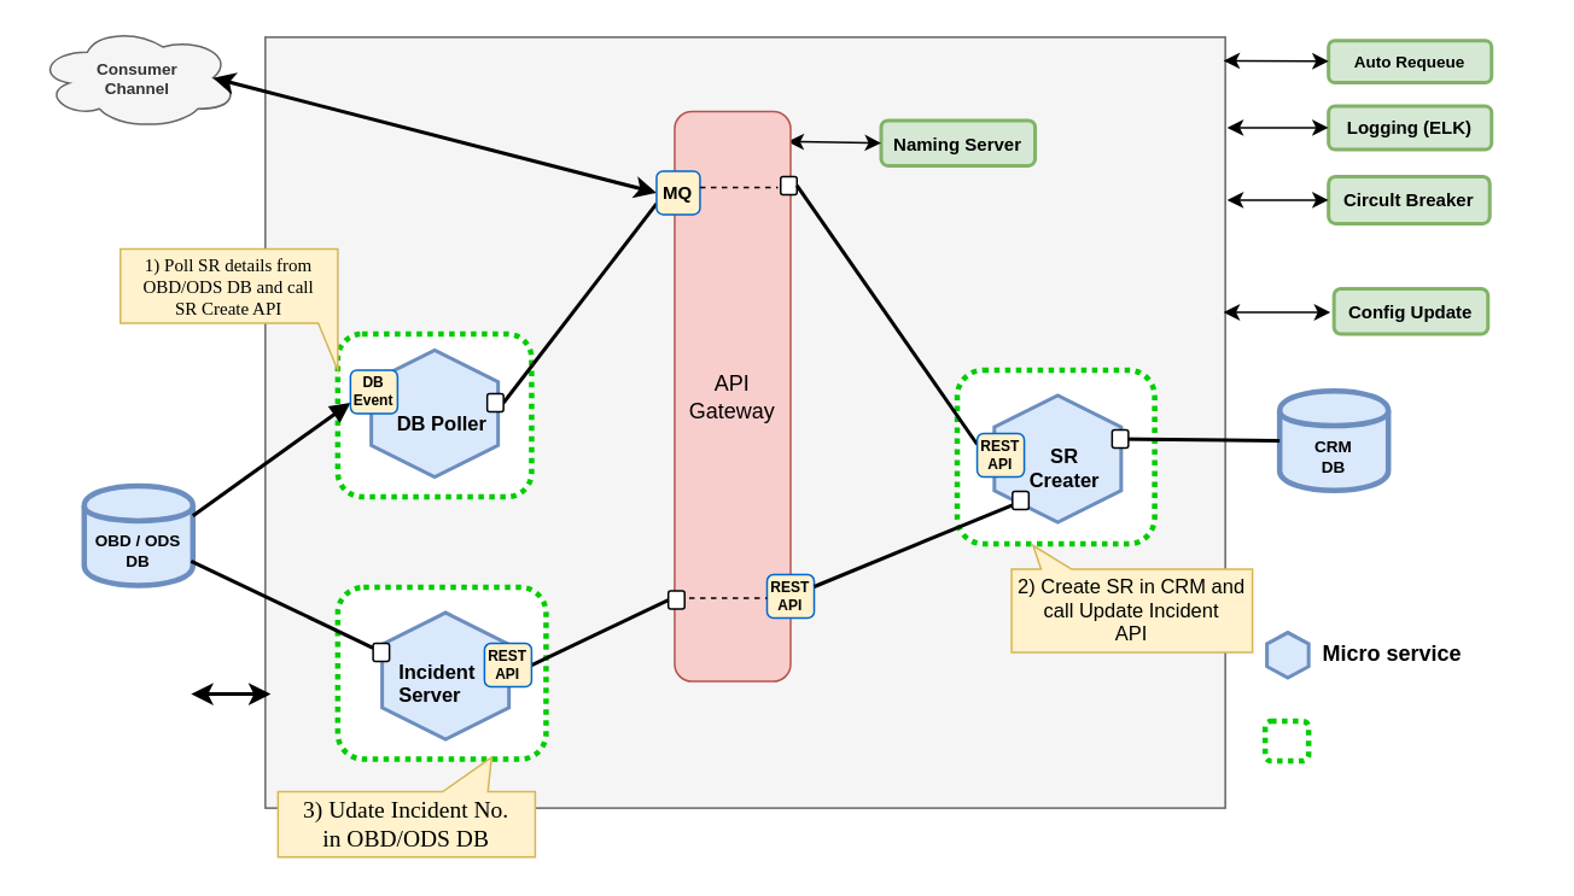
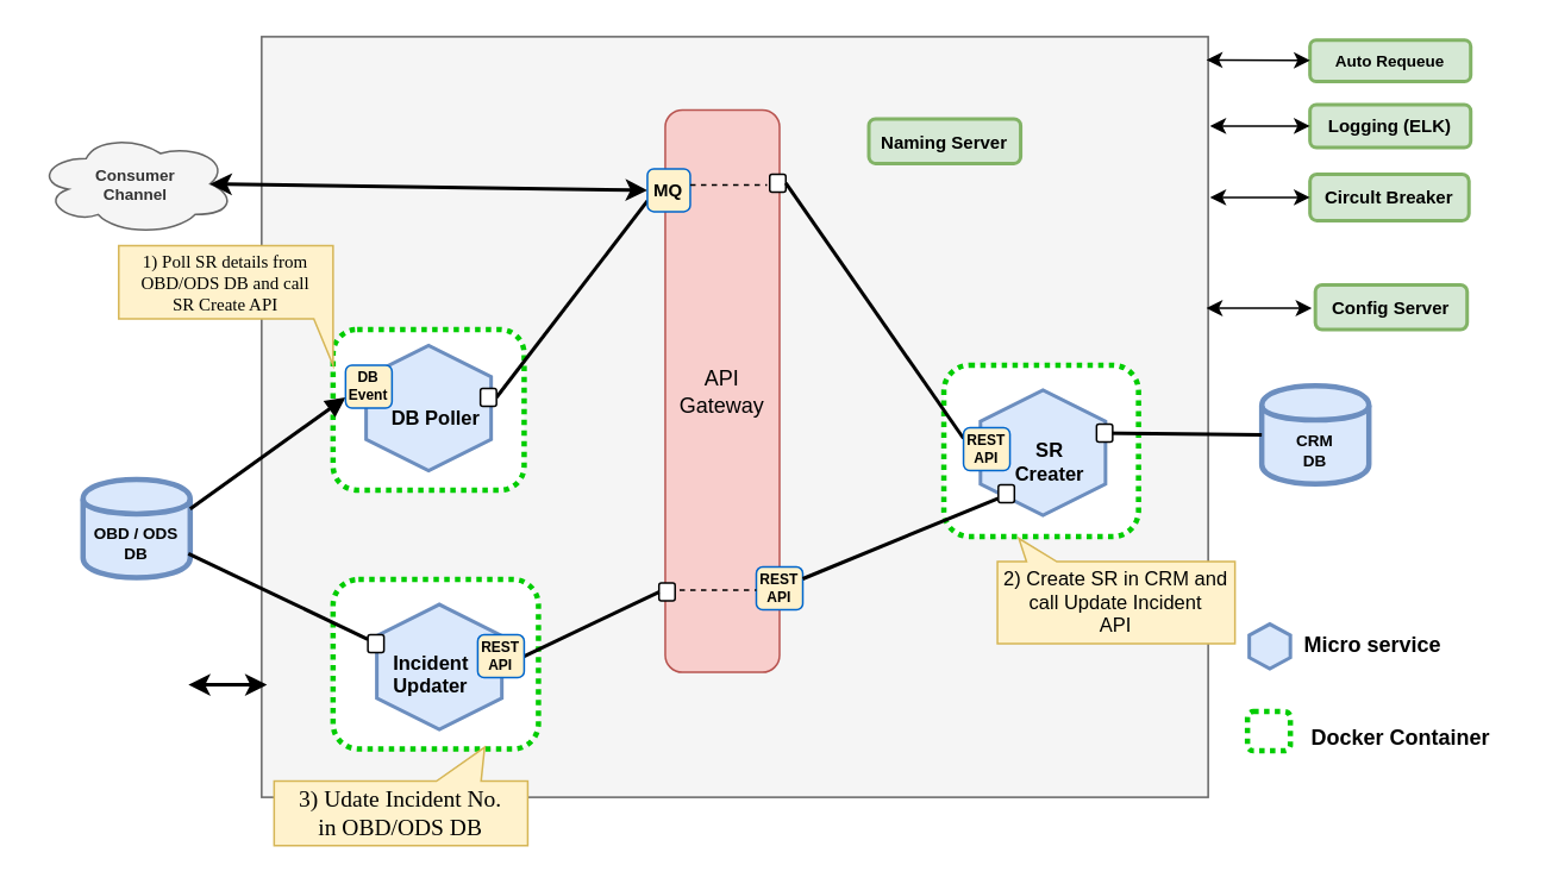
  <mxCell id="0" />
  <mxCell id="1" parent="0" />
  <mxCell id="2" value="" parent="1" vertex="1" style="rounded=0;whiteSpace=wrap;html=1;shadow=0;strokeColor=#666666;strokeWidth=1;fontFamily=Helvetica;fontSize=9;align=center;fillColor=#f5f5f5;fontColor=#333333;"><mxGeometry as="geometry" height="426" width="530" y="20" x="146" /></mxCell>
  <mxCell id="3" value="" parent="1" vertex="1" style="rounded=1;whiteSpace=wrap;html=1;shadow=0;strokeWidth=3;fontFamily=Helvetica;fontSize=9;align=center;dashed=1;dashPattern=1 1;strokeColor=#00CC00;"><mxGeometry as="geometry" height="96" width="109" y="204" x="528" /></mxCell>
  <mxCell id="4" value="" parent="1" vertex="1" style="rounded=1;whiteSpace=wrap;html=1;shadow=0;strokeWidth=3;fontFamily=Helvetica;fontSize=9;align=center;dashed=1;dashPattern=1 1;strokeColor=#00CC00;"><mxGeometry as="geometry" height="90" width="107" y="184" x="186" /></mxCell>
  <mxCell id="5" value="" parent="1" vertex="1" style="rounded=1;whiteSpace=wrap;html=1;shadow=0;strokeWidth=3;fontFamily=Helvetica;fontSize=9;align=center;dashed=1;dashPattern=1 1;strokeColor=#00CC00;"><mxGeometry as="geometry" height="95" width="115" y="324" x="186" /></mxCell>
  <mxCell id="6" value="&lt;div&gt;&lt;b&gt;OBD / ODS&lt;/b&gt;&lt;/div&gt;&lt;div&gt;&lt;b&gt;DB&lt;/b&gt;&lt;br&gt;&lt;/div&gt;" parent="1" vertex="1" style="shape=cylinder;whiteSpace=wrap;html=1;boundedLbl=1;backgroundOutline=1;rounded=1;shadow=0;fontFamily=Helvetica;fontSize=9;align=center;fillColor=#dae8fc;strokeColor=#6c8ebf;strokeWidth=3;"><mxGeometry as="geometry" height="55" width="60" y="268" x="46" /></mxCell>
  <mxCell id="7" value="&lt;b&gt;CRM &lt;br&gt;DB&lt;/b&gt;" parent="1" vertex="1" style="shape=cylinder;whiteSpace=wrap;html=1;boundedLbl=1;backgroundOutline=1;rounded=1;shadow=0;fontFamily=Helvetica;fontSize=9;align=center;fillColor=#dae8fc;strokeColor=#6c8ebf;strokeWidth=3;"><mxGeometry as="geometry" height="55" width="60" y="215.5" x="706" /></mxCell>
  <mxCell id="8" value="" parent="1" style="endArrow=block;html=1;fontFamily=Helvetica;fontSize=9;strokeWidth=2;entryX=0;entryY=0.75;entryDx=0;entryDy=0;exitX=1;exitY=0.3;exitDx=0;exitDy=0;" target="37" source="6" edge="1"><mxGeometry as="geometry" height="50" width="50" relative="1"><mxPoint as="sourcePoint" y="483" x="46" /><mxPoint as="targetPoint" y="231" x="193.003" /></mxGeometry></mxCell>
  <mxCell id="9" value="" parent="1" style="endArrow=none;html=1;fontFamily=Helvetica;fontSize=9;strokeWidth=2;exitX=1;exitY=0.7;exitDx=0;exitDy=0;entryX=0;entryY=0.25;entryDx=0;entryDy=0;" target="43" edge="1"><mxGeometry as="geometry" height="50" width="50" relative="1"><mxPoint as="sourcePoint" y="309.5" x="105" /><mxPoint as="targetPoint" y="356" x="200" /></mxGeometry></mxCell>
  <mxCell id="10" value="" parent="1" style="endArrow=none;html=1;fontFamily=Helvetica;fontSize=9;strokeWidth=2;entryX=0;entryY=0.5;entryDx=0;entryDy=0;exitX=0;exitY=0.5;exitDx=0;exitDy=0;" target="7" source="51" edge="1"><mxGeometry as="geometry" height="50" width="50" relative="1"><mxPoint as="sourcePoint" y="241.651" x="626" /><mxPoint as="targetPoint" y="244" x="697" /></mxGeometry></mxCell>
- <mxCell id="11" value="&lt;div&gt;&lt;b&gt;Consumer&lt;/b&gt;&lt;/div&gt;&lt;div&gt;&lt;b&gt;Channel&lt;/b&gt;&lt;br&gt;&lt;/div&gt;" parent="1" vertex="1" style="ellipse;shape=cloud;whiteSpace=wrap;html=1;rounded=1;shadow=0;strokeWidth=1;fontFamily=Helvetica;fontSize=9;align=center;fillColor=#f5f5f5;strokeColor=#666666;fontColor=#333333;"><mxGeometry x="20" y="14" as="geometry" height="57" width="111" /></mxCell>
+ <mxCell id="11" value="&lt;div&gt;&lt;b&gt;Consumer&lt;/b&gt;&lt;/div&gt;&lt;div&gt;&lt;b&gt;Channel&lt;/b&gt;&lt;br&gt;&lt;/div&gt;" parent="1" vertex="1" style="ellipse;shape=cloud;whiteSpace=wrap;html=1;rounded=1;shadow=0;strokeWidth=1;fontFamily=Helvetica;fontSize=9;align=center;fillColor=#f5f5f5;strokeColor=#666666;fontColor=#333333;"><mxGeometry as="geometry" height="57" width="111" y="74" x="20" /></mxCell>
  <mxCell id="12" value="" parent="1" style="endArrow=classic;startArrow=classic;html=1;strokeWidth=2;fontFamily=Helvetica;fontSize=9;exitX=0.875;exitY=0.5;exitDx=0;exitDy=0;exitPerimeter=0;entryX=0;entryY=0.5;entryDx=0;entryDy=0;" target="36" source="11" edge="1"><mxGeometry as="geometry" height="50" width="50" relative="1"><mxPoint as="sourcePoint" y="483" x="21" /><mxPoint as="targetPoint" y="68" x="199" /></mxGeometry></mxCell>
  <mxCell id="13" value="&lt;div&gt;&lt;font size=&quot;1&quot;&gt;&lt;b&gt;Logging&lt;/b&gt; &lt;/font&gt;&lt;font size=&quot;1&quot;&gt;&lt;b&gt;(ELK)&lt;/b&gt;&lt;br&gt;&lt;/font&gt;&lt;/div&gt;" parent="1" vertex="1" style="rounded=1;whiteSpace=wrap;html=1;shadow=0;strokeColor=#82b366;strokeWidth=2;fontFamily=Helvetica;fontSize=9;align=center;fillColor=#d5e8d4;"><mxGeometry as="geometry" height="24" width="90" y="58" x="733" /></mxCell>
  <mxCell id="14" value="&lt;b&gt;Auto Requeue&lt;/b&gt;" parent="1" vertex="1" style="rounded=1;whiteSpace=wrap;html=1;shadow=0;strokeColor=#82b366;strokeWidth=2;fontFamily=Helvetica;fontSize=9;align=center;fillColor=#d5e8d4;"><mxGeometry as="geometry" height="23" width="90" y="22" x="733" /></mxCell>
  <mxCell id="15" value="" parent="1" style="endArrow=classic;startArrow=classic;html=1;strokeWidth=1;fontFamily=Helvetica;fontSize=9;entryX=0;entryY=0.5;entryDx=0;entryDy=0;" target="13" edge="1"><mxGeometry as="geometry" height="50" width="50" relative="1"><mxPoint as="sourcePoint" y="70" x="677" /><mxPoint as="targetPoint" y="86" x="728" /></mxGeometry></mxCell>
  <mxCell id="16" value="" parent="1" style="endArrow=classic;startArrow=classic;html=1;strokeWidth=1;fontFamily=Helvetica;fontSize=9;" target="14" edge="1"><mxGeometry as="geometry" height="50" width="50" relative="1"><mxPoint as="sourcePoint" y="33" x="675" /><mxPoint as="targetPoint" y="40" x="730" /></mxGeometry></mxCell>
  <mxCell id="17" value="" parent="1" vertex="1" style="rounded=1;whiteSpace=wrap;html=1;shadow=0;strokeWidth=3;fontFamily=Helvetica;fontSize=9;align=center;dashed=1;dashPattern=1 1;strokeColor=#00CC00;"><mxGeometry as="geometry" height="22" width="24" y="398" x="698" /></mxCell>
  <mxCell id="18" value="&lt;font style=&quot;font-size: 12px&quot; face=&quot;Helvetica&quot;&gt;&lt;b&gt;Micro service&lt;/b&gt;&lt;/font&gt;" parent="1" vertex="1" style="text;html=1;resizable=0;points=[];autosize=1;align=left;verticalAlign=top;spacingTop=-4;fontSize=9;fontFamily=Helvetica;"><mxGeometry as="geometry" height="15" width="90" y="350.5" x="728" /></mxCell>
+ <mxCell id="19" value="&lt;font style=&quot;font-size: 12px&quot;&gt;&lt;b&gt;Docker Container&lt;/b&gt;&lt;/font&gt;" parent="1" vertex="1" style="text;html=1;resizable=0;points=[];autosize=1;align=left;verticalAlign=top;spacingTop=-4;fontSize=9;fontFamily=Helvetica;"><mxGeometry as="geometry" height="15" width="115" y="402.5" x="732" /></mxCell>
  <mxCell id="20" value="&lt;font style=&quot;font-size: 10px&quot;&gt;&lt;b&gt;Naming Server&lt;/b&gt;&lt;/font&gt;" parent="1" vertex="1" style="rounded=1;whiteSpace=wrap;html=1;shadow=0;strokeColor=#82b366;strokeWidth=2;fontFamily=Helvetica;fontSize=9;align=center;fillColor=#d5e8d4;"><mxGeometry as="geometry" height="25" width="85" y="66" x="486" /></mxCell>
- <mxCell id="21" value="" parent="1" style="endArrow=classic;startArrow=classic;html=1;strokeWidth=1;fontFamily=Helvetica;fontSize=9;entryX=0;entryY=0.5;entryDx=0;entryDy=0;exitX=0.974;exitY=0.053;exitDx=0;exitDy=0;exitPerimeter=0;" target="20" source="26" edge="1"><mxGeometry as="geometry" height="50" width="50" relative="1"><mxPoint as="sourcePoint" y="81" x="456" /><mxPoint as="targetPoint" y="80" x="507" /></mxGeometry></mxCell>
- <mxCell id="22" value="&lt;font size=&quot;1&quot;&gt;&lt;b&gt;Config Update&lt;/b&gt;&lt;/font&gt;" parent="1" vertex="1" style="rounded=1;whiteSpace=wrap;html=1;shadow=0;strokeColor=#82b366;strokeWidth=2;fontFamily=Helvetica;fontSize=9;align=center;fillColor=#d5e8d4;"><mxGeometry as="geometry" height="25" width="85" y="159" x="736" /></mxCell>
+ <mxCell id="22" value="&lt;font size=&quot;1&quot;&gt;&lt;b&gt;Config Server&lt;/b&gt;&lt;/font&gt;" parent="1" vertex="1" style="rounded=1;whiteSpace=wrap;html=1;shadow=0;strokeColor=#82b366;strokeWidth=2;fontFamily=Helvetica;fontSize=9;align=center;fillColor=#d5e8d4;"><mxGeometry as="geometry" height="25" width="85" y="159" x="736" /></mxCell>
  <mxCell id="23" value="" parent="1" style="endArrow=classic;startArrow=classic;html=1;strokeWidth=1;fontFamily=Helvetica;fontSize=9;entryX=0;entryY=0.5;entryDx=0;entryDy=0;" edge="1"><mxGeometry as="geometry" height="50" width="50" relative="1"><mxPoint as="sourcePoint" y="172" x="675" /><mxPoint as="targetPoint" y="172" x="734" /></mxGeometry></mxCell>
  <mxCell id="24" value="&lt;b style=&quot;font-size: 10px&quot;&gt;Circult Breaker&lt;/b&gt;" parent="1" vertex="1" style="rounded=1;whiteSpace=wrap;html=1;shadow=0;strokeColor=#82b366;strokeWidth=2;fontFamily=Helvetica;fontSize=9;align=center;fillColor=#d5e8d4;"><mxGeometry as="geometry" height="26" width="89" y="97" x="733" /></mxCell>
  <mxCell id="25" value="" parent="1" style="endArrow=classic;startArrow=classic;html=1;strokeWidth=2;fontFamily=Helvetica;fontSize=9;" edge="1"><mxGeometry as="geometry" height="50" width="50" relative="1"><mxPoint as="sourcePoint" y="383" x="105" /><mxPoint as="targetPoint" y="383" x="149" /></mxGeometry></mxCell>
  <mxCell id="26" value="API&lt;br&gt;Gateway" parent="1" vertex="1" style="rounded=1;whiteSpace=wrap;html=1;fillColor=#f8cecc;strokeColor=#b85450;"><mxGeometry as="geometry" height="315" width="64" y="61" x="372" /></mxCell>
  <mxCell id="27" value="&lt;h5 style=&quot;font-size: 8px;&quot;&gt;REST&lt;br style=&quot;font-size: 8px;&quot;&gt;API&lt;/h5&gt;" parent="1" vertex="1" style="rounded=1;whiteSpace=wrap;html=1;fontSize=8;fontStyle=1;fillColor=#fff2cc;strokeColor=#0066CC;labelBackgroundColor=none;"><mxGeometry as="geometry" height="24" width="26" y="317" x="423" /></mxCell>
  <mxCell id="28" value="" parent="1" vertex="1" style="rounded=1;whiteSpace=wrap;html=1;labelBackgroundColor=none;fontSize=10;"><mxGeometry as="geometry" height="10" width="9" y="326" x="368.5" /></mxCell>
  <mxCell id="29" value="" parent="1" vertex="1" style="rounded=1;whiteSpace=wrap;html=1;labelBackgroundColor=none;fontSize=10;"><mxGeometry as="geometry" height="10" width="9" y="97" x="430.5" /></mxCell>
  <mxCell id="30" value="" parent="1" style="endArrow=none;html=1;fontSize=10;entryX=0;entryY=0.25;entryDx=0;entryDy=0;strokeWidth=2;exitX=1;exitY=0.5;exitDx=0;exitDy=0;" target="46" source="29" edge="1"><mxGeometry as="geometry" height="50" width="50" relative="1"><mxPoint as="sourcePoint" y="103" x="459" /><mxPoint as="targetPoint" y="240" x="518" /></mxGeometry></mxCell>
  <mxCell id="31" value="" parent="1" style="endArrow=none;html=1;fontSize=10;strokeWidth=2;entryX=0;entryY=0.75;entryDx=0;entryDy=0;" target="47" source="27" edge="1"><mxGeometry as="geometry" height="50" width="50" relative="1"><mxPoint as="sourcePoint" y="321" x="512" /><mxPoint as="targetPoint" y="282" x="556.818" /></mxGeometry></mxCell>
  <mxCell id="32" value="" parent="1" style="endArrow=none;html=1;strokeWidth=2;fontSize=10;entryX=0;entryY=0.5;entryDx=0;entryDy=0;exitX=1;exitY=0.5;exitDx=0;exitDy=0;" target="28" source="44" edge="1"><mxGeometry as="geometry" height="50" width="50" relative="1"><mxPoint as="sourcePoint" y="356" x="307" /><mxPoint as="targetPoint" y="322" x="335" /></mxGeometry></mxCell>
  <mxCell id="33" value="" parent="1" style="endArrow=none;html=1;strokeWidth=2;fontSize=10;strokeColor=#000000;entryX=0;entryY=0.75;entryDx=0;entryDy=0;exitX=1;exitY=0.5;exitDx=0;exitDy=0;" target="36" source="38" edge="1"><mxGeometry as="geometry" height="50" width="50" relative="1"><mxPoint as="sourcePoint" y="216" x="293" /><mxPoint as="targetPoint" y="105" x="357" /></mxGeometry></mxCell>
  <mxCell id="34" value="" parent="1" style="endArrow=classic;startArrow=classic;html=1;strokeWidth=1;fontFamily=Helvetica;fontSize=9;entryX=0;entryY=0.5;entryDx=0;entryDy=0;" edge="1"><mxGeometry as="geometry" height="50" width="50" relative="1"><mxPoint as="sourcePoint" y="110" x="677" /><mxPoint as="targetPoint" y="110" x="733" /></mxGeometry></mxCell>
  <mxCell id="35" value="" parent="1" vertex="1" style="shape=hexagon;perimeter=hexagonPerimeter2;whiteSpace=wrap;html=1;fillColor=#dae8fc;strokeColor=#6c8ebf;strokeWidth=2;rounded=0;flipV=0;flipH=1;direction=south;"><mxGeometry as="geometry" height="70" width="70" y="193" x="204.5" /></mxCell>
  <mxCell id="36" value="MQ" parent="1" vertex="1" style="rounded=1;whiteSpace=wrap;html=1;fontSize=10;fontStyle=1;fillColor=#fff2cc;strokeColor=#0066CC;"><mxGeometry as="geometry" height="24" width="24" y="94" x="362" /></mxCell>
  <mxCell id="37" value="DB&lt;br style=&quot;font-size: 8px;&quot;&gt;Event" parent="1" vertex="1" style="rounded=1;whiteSpace=wrap;html=1;fontSize=8;fontStyle=1;fillColor=#fff2cc;strokeColor=#0066CC;"><mxGeometry as="geometry" height="24" width="26" y="204" x="193" /></mxCell>
  <mxCell id="38" value="" parent="1" vertex="1" style="rounded=1;whiteSpace=wrap;html=1;labelBackgroundColor=none;fontSize=10;"><mxGeometry as="geometry" height="10" width="9" y="217" x="268.5" /></mxCell>
  <mxCell id="39" value="&lt;b&gt;&lt;font style=&quot;font-size: 11px&quot;&gt;DB Poller&lt;/font&gt;&lt;/b&gt;" parent="1" vertex="1" style="text;html=1;fontSize=9;fontFamily=Helvetica;"><mxGeometry as="geometry" height="25" width="48" y="221" x="217" /></mxCell>
  <mxCell id="40" value="" parent="1" vertex="1" style="shape=hexagon;perimeter=hexagonPerimeter2;whiteSpace=wrap;html=1;fillColor=#dae8fc;strokeColor=#6c8ebf;strokeWidth=2;rounded=0;flipV=0;flipH=1;direction=south;"><mxGeometry as="geometry" height="70" width="70" y="338" x="210.5" /></mxCell>
- <mxCell id="41" value="&lt;div&gt;&lt;font style=&quot;font-size: 11px&quot;&gt;&lt;b&gt;&lt;font style=&quot;font-size: 11px&quot;&gt;Incident&lt;/font&gt;&lt;/b&gt;&lt;/font&gt;&lt;/div&gt;&lt;div&gt;&lt;font style=&quot;font-size: 11px&quot;&gt;&lt;b&gt;&lt;font style=&quot;font-size: 11px&quot;&gt;Server&lt;/font&gt;&lt;/b&gt;&lt;/font&gt;&lt;/div&gt;" parent="1" vertex="1" style="text;html=1;fontSize=9;fontFamily=Helvetica;"><mxGeometry as="geometry" height="25" width="49" y="358" x="218" /></mxCell>
+ <mxCell id="41" value="&lt;div&gt;&lt;font style=&quot;font-size: 11px&quot;&gt;&lt;b&gt;&lt;font style=&quot;font-size: 11px&quot;&gt;Incident&lt;/font&gt;&lt;/b&gt;&lt;/font&gt;&lt;/div&gt;&lt;div&gt;&lt;font style=&quot;font-size: 11px&quot;&gt;&lt;b&gt;&lt;font style=&quot;font-size: 11px&quot;&gt;Updater&lt;/font&gt;&lt;/b&gt;&lt;/font&gt;&lt;/div&gt;" parent="1" vertex="1" style="text;html=1;fontSize=9;fontFamily=Helvetica;"><mxGeometry as="geometry" height="25" width="49" y="358" x="218" /></mxCell>
  <mxCell id="42" value="" parent="1" vertex="1" style="shape=hexagon;perimeter=hexagonPerimeter2;whiteSpace=wrap;html=1;fillColor=#dae8fc;strokeColor=#6c8ebf;strokeWidth=2;rounded=0;flipV=0;flipH=1;direction=south;"><mxGeometry as="geometry" height="70" width="70" y="218" x="548.5" /></mxCell>
  <mxCell id="43" value="" parent="1" vertex="1" style="rounded=1;whiteSpace=wrap;html=1;labelBackgroundColor=none;fontSize=10;"><mxGeometry as="geometry" height="10" width="9" y="355" x="205.5" /></mxCell>
  <mxCell id="44" value="&lt;h5 style=&quot;font-size: 8px;&quot;&gt;REST&lt;br style=&quot;font-size: 8px;&quot;&gt;API&lt;/h5&gt;" parent="1" vertex="1" style="rounded=1;whiteSpace=wrap;html=1;fontSize=8;fontStyle=1;fillColor=#fff2cc;strokeColor=#0066CC;labelBackgroundColor=none;"><mxGeometry as="geometry" height="24" width="26" y="355" x="267" /></mxCell>
  <mxCell id="45" value="&lt;div style=&quot;font-size: 11px&quot; align=&quot;center&quot;&gt;&lt;font style=&quot;font-size: 11px&quot;&gt;&lt;b&gt;SR&lt;/b&gt;&lt;/font&gt;&lt;/div&gt;&lt;div style=&quot;font-size: 11px&quot; align=&quot;center&quot;&gt;&lt;font style=&quot;font-size: 11px&quot;&gt;&lt;b&gt;Creater&lt;/b&gt;&lt;br&gt;&lt;/font&gt;&lt;/div&gt;" parent="1" vertex="1" style="text;html=1;fontSize=9;fontFamily=Helvetica;align=center;"><mxGeometry as="geometry" height="25" width="49" y="239" x="562" /></mxCell>
  <mxCell id="46" value="&lt;h5 style=&quot;font-size: 8px;&quot;&gt;REST&lt;br style=&quot;font-size: 8px;&quot;&gt;API&lt;/h5&gt;" parent="1" vertex="1" style="rounded=1;whiteSpace=wrap;html=1;fontSize=8;fontStyle=1;fillColor=#fff2cc;strokeColor=#0066CC;labelBackgroundColor=none;"><mxGeometry as="geometry" height="24" width="26" y="239" x="539" /></mxCell>
  <mxCell id="47" value="" parent="1" vertex="1" style="rounded=1;whiteSpace=wrap;html=1;labelBackgroundColor=none;fontSize=10;"><mxGeometry as="geometry" height="10" width="9" y="271" x="558.5" /></mxCell>
  <mxCell id="48" value="&lt;div align=&quot;center&quot; style=&quot;text-align: center ; color: rgb(0 , 0 , 0) ; text-transform: none ; text-indent: 0px ; letter-spacing: normal ; font-size: 10px ; font-style: normal ; font-variant: normal ; text-decoration: none ; word-spacing: 0px ; white-space: normal&quot;&gt;&lt;font face=&quot;Verdana&quot;&gt;1) Poll SR details from&lt;br&gt;OBD/ODS DB and call&lt;/font&gt;&lt;/div&gt;&lt;div align=&quot;center&quot; style=&quot;text-align: center ; color: rgb(0 , 0 , 0) ; text-transform: none ; text-indent: 0px ; letter-spacing: normal ; font-size: 10px ; font-style: normal ; font-variant: normal ; text-decoration: none ; word-spacing: 0px ; white-space: normal&quot;&gt;&lt;font face=&quot;Verdana&quot;&gt;SR Create API&lt;/font&gt;&lt;/div&gt;" parent="1" vertex="1" style="shape=callout;whiteSpace=wrap;html=1;perimeter=calloutPerimeter;fontSize=8;fillColor=#fff2cc;strokeColor=#d6b656;base=25;size=26;position=0.91;position2=1;"><mxGeometry as="geometry" height="67" width="120" y="137" x="66" /></mxCell>
  <mxCell id="49" value="&lt;p style=&quot;font-size: 13px&quot;&gt;&lt;font face=&quot;Verdana&quot; style=&quot;text-align: center ; color: rgb(0 , 0 , 0) ; text-transform: none ; text-indent: 0px ; letter-spacing: normal ; font-family: &amp;#34;quot&amp;#34; ; font-size: 13px ; font-style: normal ; font-variant: normal ; text-decoration: none ; word-spacing: 0px ; white-space: normal&quot;&gt;3) Udate Incident No.&lt;br&gt;in OBD/ODS DB&lt;/font&gt;&lt;/p&gt;" parent="1" vertex="1" style="shape=callout;whiteSpace=wrap;html=1;perimeter=calloutPerimeter;fontSize=8;fillColor=#fff2cc;strokeColor=#d6b656;base=25;size=19;position=0.64;position2=0.83;flipV=1;"><mxGeometry as="geometry" height="55" width="142" y="418" x="153" /></mxCell>
  <mxCell id="50" value="&lt;font style=&quot;font-size: 11px&quot;&gt;2) Create SR in CRM and&lt;br&gt;call Update Incident&lt;br&gt;API&lt;b&gt;&lt;br&gt;&lt;/b&gt;&lt;/font&gt;" parent="1" vertex="1" style="shape=callout;whiteSpace=wrap;html=1;perimeter=calloutPerimeter;fontSize=8;fillColor=#fff2cc;strokeColor=#d6b656;base=17;size=13;position=0.75;position2=0.91;flipV=1;flipH=1;"><mxGeometry as="geometry" height="59" width="133" y="301" x="558" /></mxCell>
  <mxCell id="51" value="" parent="1" vertex="1" style="rounded=1;whiteSpace=wrap;html=1;labelBackgroundColor=none;fontSize=10;"><mxGeometry as="geometry" height="10" width="9" y="237" x="613.5" /></mxCell>
  <mxCell id="52" value="" parent="1" vertex="1" style="shape=hexagon;perimeter=hexagonPerimeter2;whiteSpace=wrap;html=1;fillColor=#dae8fc;strokeColor=#6c8ebf;strokeWidth=2;rounded=0;flipV=0;flipH=1;direction=south;"><mxGeometry as="geometry" height="25" width="23" y="349" x="699" /></mxCell>
  <mxCell id="53" value="" parent="1" style="endArrow=none;dashed=1;html=1;fontSize=8;entryX=0;entryY=0.5;entryDx=0;entryDy=0;" edge="1"><mxGeometry as="geometry" height="50" width="50" relative="1"><mxPoint as="sourcePoint" y="330" x="380" /><mxPoint as="targetPoint" y="330" x="423" /></mxGeometry></mxCell>
  <mxCell id="54" value="" parent="1" style="endArrow=none;dashed=1;html=1;fontSize=8;entryX=0;entryY=0.5;entryDx=0;entryDy=0;" edge="1"><mxGeometry as="geometry" height="50" width="50" relative="1"><mxPoint as="sourcePoint" y="103" x="386" /><mxPoint as="targetPoint" y="103" x="429" /></mxGeometry></mxCell>
